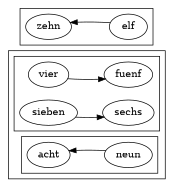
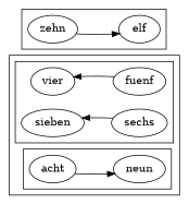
  digraph {
    rankdir=LR
    vier
    fuenf
    sieben
    sechs
    acht
    neun
    zehn
    elf
    subgraph cluster_1 {
      subgraph cluster_2 {
        vier
        fuenf
        sieben
        sechs
      }
      subgraph cluster_3 {
        acht
        neun
      }
    }
    subgraph cluster_4 {
      zehn
      elf
    }
-   vier -> fuenf
-   sieben -> sechs
-   neun -> acht
-   elf -> zehn
+   fuenf -> vier
+   sechs -> sieben
+   acht -> neun
+   zehn -> elf
  }
